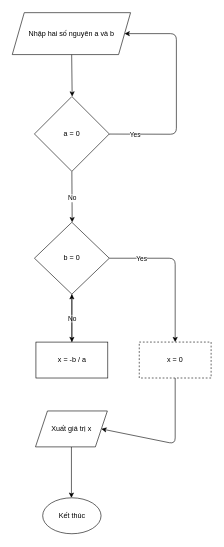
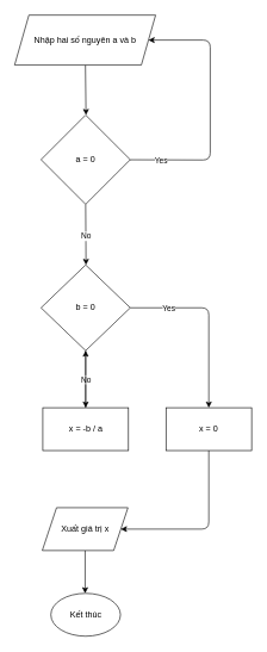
  <mxCell id="0" />
  <mxCell id="1" parent="0" />
  <mxCell id="2" value="" style="edgeStyle=none;html=1;" parent="1" source="3" edge="1"><mxGeometry relative="1" as="geometry"><mxPoint x="120" y="160" as="targetPoint" /></mxGeometry></mxCell>
  <mxCell id="3" value="Nhập hai số nguyên a và b" style="shape=parallelogram;perimeter=parallelogramPerimeter;whiteSpace=wrap;html=1;fixedSize=1;" parent="1" vertex="1"><mxGeometry x="20" y="20" width="197.5" height="70" as="geometry" /></mxCell>
  <mxCell id="4" style="edgeStyle=none;html=1;entryX=1;entryY=0.5;entryDx=0;entryDy=0;" parent="1" source="8" target="3" edge="1"><mxGeometry relative="1" as="geometry"><mxPoint x="212" y="55" as="targetPoint" /><Array as="points"><mxPoint x="294" y="223" /><mxPoint x="294" y="55" /></Array></mxGeometry></mxCell>
  <mxCell id="5" value="Yes" style="edgeLabel;html=1;align=center;verticalAlign=middle;resizable=0;points=[];" parent="4" vertex="1" connectable="0"><mxGeometry x="-0.767" y="-1" relative="1" as="geometry"><mxPoint as="offset" /></mxGeometry></mxCell>
  <mxCell id="6" style="edgeStyle=none;html=1;exitX=0.5;exitY=1;exitDx=0;exitDy=0;" parent="1" source="8" edge="1"><mxGeometry relative="1" as="geometry"><mxPoint x="120" y="370" as="targetPoint" /></mxGeometry></mxCell>
  <mxCell id="7" value="No" style="edgeLabel;html=1;align=center;verticalAlign=middle;resizable=0;points=[];" parent="6" vertex="1" connectable="0"><mxGeometry x="0.224" relative="1" as="geometry"><mxPoint y="-7" as="offset" /></mxGeometry></mxCell>
  <mxCell id="8" value="a = 0" style="rhombus;whiteSpace=wrap;html=1;" parent="1" vertex="1"><mxGeometry x="57" y="160" width="125" height="125" as="geometry" /></mxCell>
  <mxCell id="9" style="edgeStyle=none;html=1;" parent="1" source="13" edge="1"><mxGeometry relative="1" as="geometry"><mxPoint x="119.5" y="570" as="targetPoint" /></mxGeometry></mxCell>
  <mxCell id="10" value="No" style="edgeLabel;html=1;align=center;verticalAlign=middle;resizable=0;points=[];" parent="9" vertex="1" connectable="0"><mxGeometry x="-0.475" y="1" relative="1" as="geometry"><mxPoint x="-1" y="19" as="offset" /></mxGeometry></mxCell>
  <mxCell id="11" style="edgeStyle=none;html=1;entryX=0.5;entryY=0;entryDx=0;entryDy=0;" parent="1" source="13" edge="1" target="15"><mxGeometry relative="1" as="geometry"><mxPoint x="254" y="430" as="targetPoint" /><Array as="points"><mxPoint x="292" y="430" /></Array></mxGeometry></mxCell>
  <mxCell id="12" value="Yes" style="edgeLabel;html=1;align=center;verticalAlign=middle;resizable=0;points=[];" parent="11" vertex="1" connectable="0"><mxGeometry x="-0.333" y="-1" relative="1" as="geometry"><mxPoint x="-30" y="-1" as="offset" /></mxGeometry></mxCell>
  <mxCell id="13" value="b = 0" style="rhombus;whiteSpace=wrap;html=1;" parent="1" vertex="1"><mxGeometry x="57" y="370" width="125" height="120" as="geometry" /></mxCell>
  <mxCell id="14" style="edgeStyle=none;html=1;entryX=1;entryY=0.5;entryDx=0;entryDy=0;" parent="1" source="15" target="19" edge="1"><mxGeometry relative="1" as="geometry"><Array as="points"><mxPoint x="292" y="740" /></Array></mxGeometry></mxCell>
- <mxCell id="15" value="x = 0" style="rounded=0;whiteSpace=wrap;html=1;dashed=1;" parent="1" vertex="1"><mxGeometry x="232" y="570" width="120" height="60" as="geometry" /></mxCell>
+ <mxCell id="15" value="x = 0" style="rounded=0;whiteSpace=wrap;html=1;" parent="1" vertex="1"><mxGeometry x="232" y="570" width="120" height="60" as="geometry" /></mxCell>
  <mxCell id="16" style="edgeStyle=none;html=1;" parent="1" source="17" target="13" edge="1"><mxGeometry relative="1" as="geometry" /></mxCell>
  <mxCell id="17" value="x = -b / a" style="rounded=0;whiteSpace=wrap;html=1;" parent="1" vertex="1"><mxGeometry x="59.5" y="570" width="120" height="60" as="geometry" /></mxCell>
  <mxCell id="18" style="edgeStyle=none;html=1;exitX=0.5;exitY=1;exitDx=0;exitDy=0;" parent="1" source="19" edge="1"><mxGeometry relative="1" as="geometry"><mxPoint x="118.75" y="830" as="targetPoint" /></mxGeometry></mxCell>
- <mxCell id="19" value="Xuất giá trị x" style="shape=parallelogram;perimeter=parallelogramPerimeter;whiteSpace=wrap;html=1;fixedSize=1;" parent="1" vertex="1"><mxGeometry x="58.75" y="685" width="120" height="60" as="geometry" /></mxCell>
+ <mxCell id="19" value="Xuất giá trị x" style="shape=parallelogram;perimeter=parallelogramPerimeter;whiteSpace=wrap;html=1;fixedSize=1;" parent="1" vertex="1"><mxGeometry x="58.75" y="710" width="120" height="60" as="geometry" /></mxCell>
  <mxCell id="20" value="Kết thúc" style="ellipse;whiteSpace=wrap;html=1;" parent="1" vertex="1"><mxGeometry x="70.75" y="830" width="97.5" height="60" as="geometry" /></mxCell>
